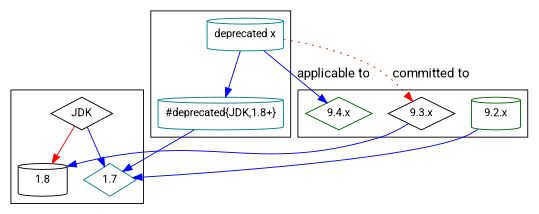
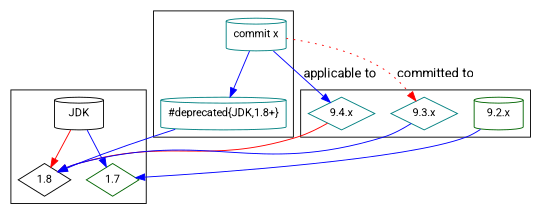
  digraph {
    compound=true
    fontname=Roboto
    node [color=teal fontname=Roboto fontsize=12 shape=diamond]
    edge [color=blue fontname=Roboto]
-   "9.4.x" [color=darkgreen]
-   "9.3.x" [color=black]
+   "9.4.x"
+   "9.3.x"
    "9.2.x" [color=darkgreen shape=cylinder]
-   "commit x" [shape=cylinder label="deprecated x"]
+   "commit x" [shape=cylinder]
    "#deprecated{JDK,1.8+}" [shape=cylinder]
-   JDK [color=black]
-   1.7
-   1.8 [color=black shape=cylinder]
+   JDK [color=black shape=cylinder]
+   1.7 [color=darkgreen]
+   1.8 [color=black]
    subgraph cluster_1 {
      subgraph sub_2 {
        rank=same
        "9.4.x"
        "9.3.x"
        "9.2.x"
      }
    }
    subgraph cluster_3 {
      "commit x"
      "#deprecated{JDK,1.8+}"
    }
    subgraph cluster_4 {
      JDK
      1.7
      1.8
    }
+   "9.4.x" -> 1.8 [color=red]
    "9.3.x" -> 1.8
    "9.2.x" -> 1.7
    "commit x" -> "9.4.x" [label="applicable to"]
    "commit x" -> "9.3.x" [color=red label="committed to" style=dotted]
    "commit x" -> "#deprecated{JDK,1.8+}"
-   "#deprecated{JDK,1.8+}" -> 1.7
+   "#deprecated{JDK,1.8+}" -> 1.8
    JDK -> 1.7
    JDK -> 1.8 [color=red]
  }
